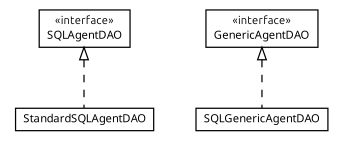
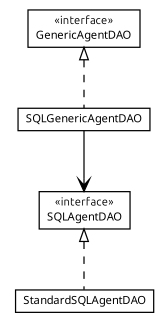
  digraph {
    fontname=Ubuntu
    nodesep=0.25
    ranksep=0.5
    node [fontcolor=black fontname=Ubuntu fontsize=9.0 shape=plaintext]
    edge [fontname=Ubuntu fontsize=10 headport=p labelfontname="Trebuchet MS" labelfontsize=10 tailport=p arrowtail=empty dir=back style=dashed]
    n1 [label=<<table title="se.cambio.cds.model.agent.dao.StandardSQLAgentDAO" border="0" cellborder="1" cellspacing="0" cellpadding="2" port="p" href="./StandardSQLAgentDAO.html"> 		<tr><td><table border="0" cellspacing="0" cellpadding="1"> <tr><td align="center" balign="center"><font face="Trebuchet MS"> StandardSQLAgentDAO </font></td></tr> 		</table></td></tr> 		</table>>]
    n2 [label=<<table title="se.cambio.cds.model.agent.dao.SQLGenericAgentDAO" border="0" cellborder="1" cellspacing="0" cellpadding="2" port="p" href="./SQLGenericAgentDAO.html"> 		<tr><td><table border="0" cellspacing="0" cellpadding="1"> <tr><td align="center" balign="center"><font face="Trebuchet MS"> SQLGenericAgentDAO </font></td></tr> 		</table></td></tr> 		</table>>]
    n3 [label=<<table title="se.cambio.cds.model.agent.dao.SQLAgentDAO" border="0" cellborder="1" cellspacing="0" cellpadding="2" port="p" href="./SQLAgentDAO.html"> 		<tr><td><table border="0" cellspacing="0" cellpadding="1"> <tr><td align="center" balign="center"> &#171;interface&#187; </td></tr> <tr><td align="center" balign="center"><font face="Trebuchet MS"> SQLAgentDAO </font></td></tr> 		</table></td></tr> 		</table>>]
    n4 [label=<<table title="se.cambio.cds.model.agent.dao.GenericAgentDAO" border="0" cellborder="1" cellspacing="0" cellpadding="2" port="p" href="./GenericAgentDAO.html"> 		<tr><td><table border="0" cellspacing="0" cellpadding="1"> <tr><td align="center" balign="center"> &#171;interface&#187; </td></tr> <tr><td align="center" balign="center"><font face="Trebuchet MS"> GenericAgentDAO </font></td></tr> 		</table></td></tr> 		</table>>]
+   n2 -> n3 [arrowhead=open color=black fontcolor=black fontsize=10.0 arrowtail="" dir="" style=""]
    n3 -> n1
    n4 -> n2
  }
